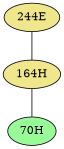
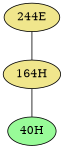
  graph {
    node [fillcolor=khaki style="radial,filled"]
    edge [penwidth=1]
    n1 [label="244E"]
    "164H"
-   "40H" [fillcolor=palegreen label="70H"]
+   "40H" [fillcolor=palegreen]
    n1 -- "164H"
    "164H" -- "40H"
  }
